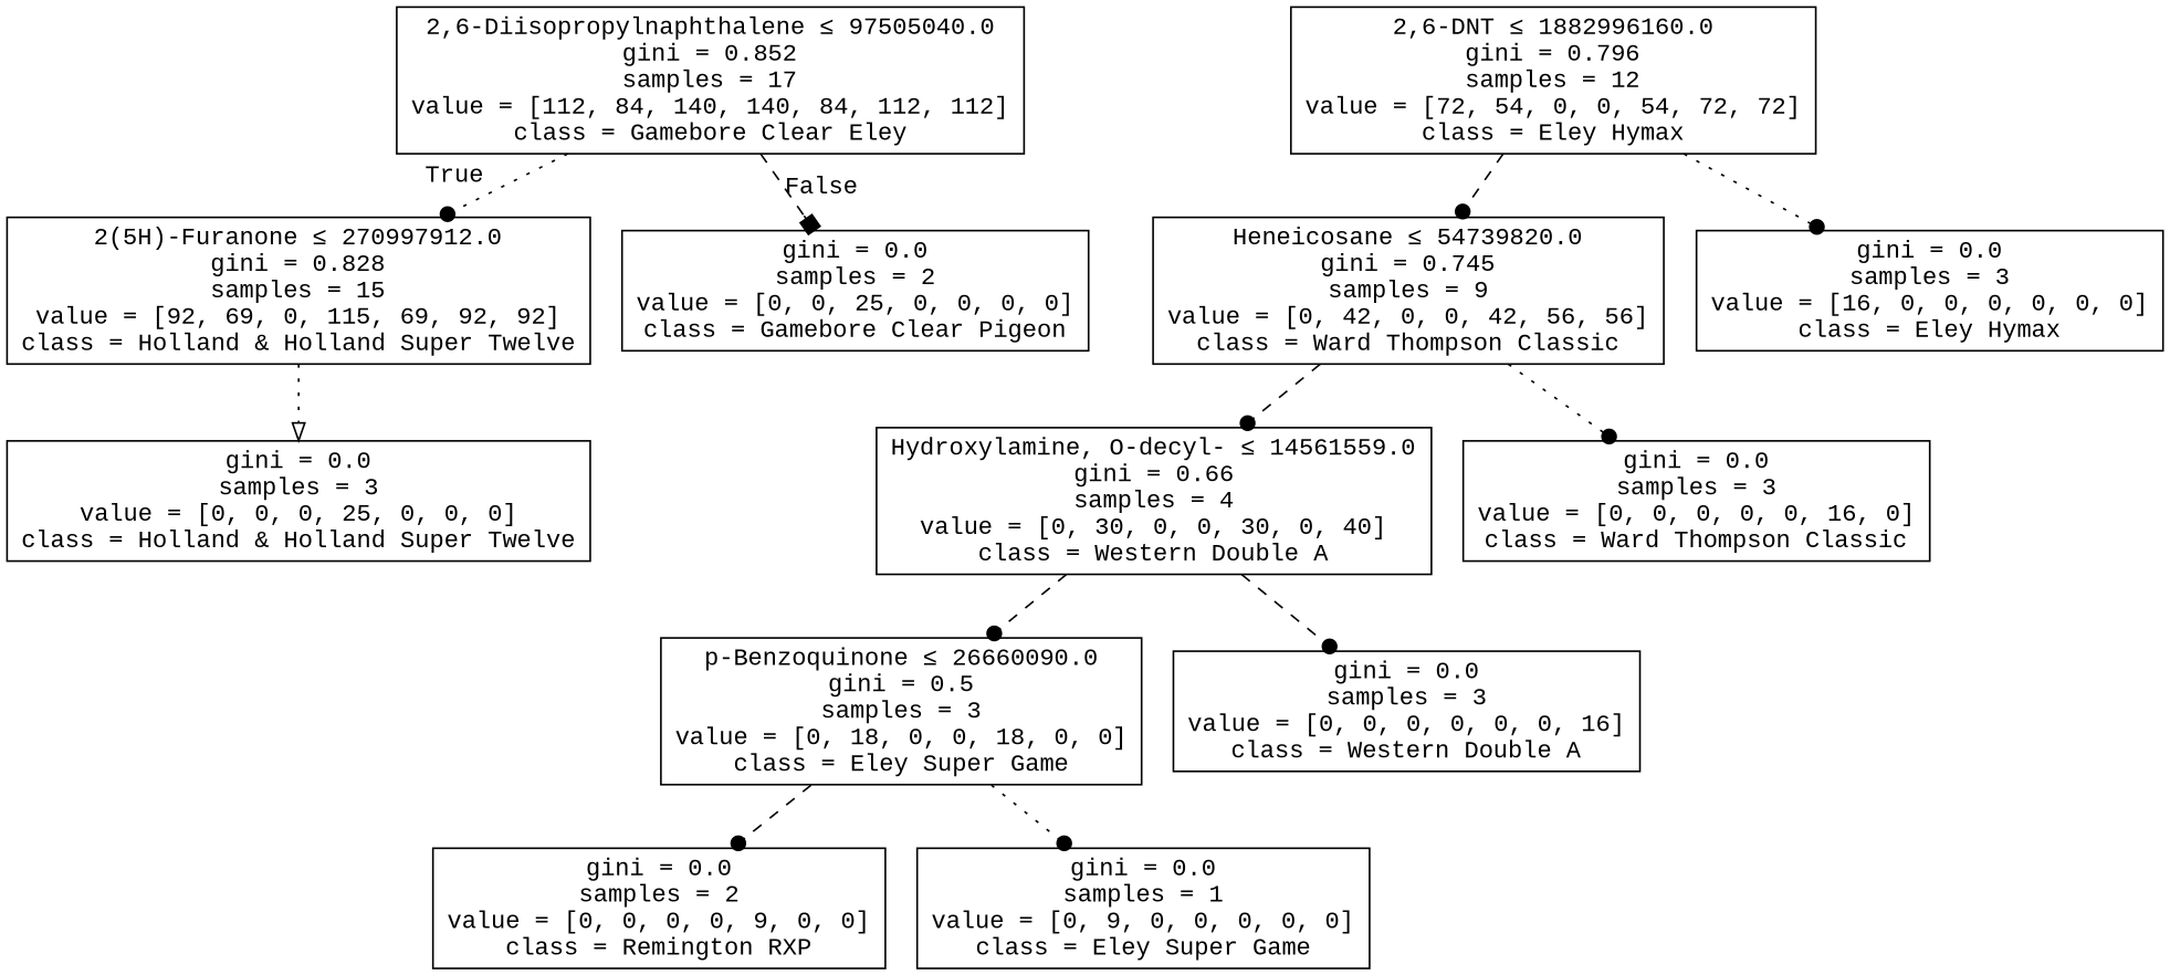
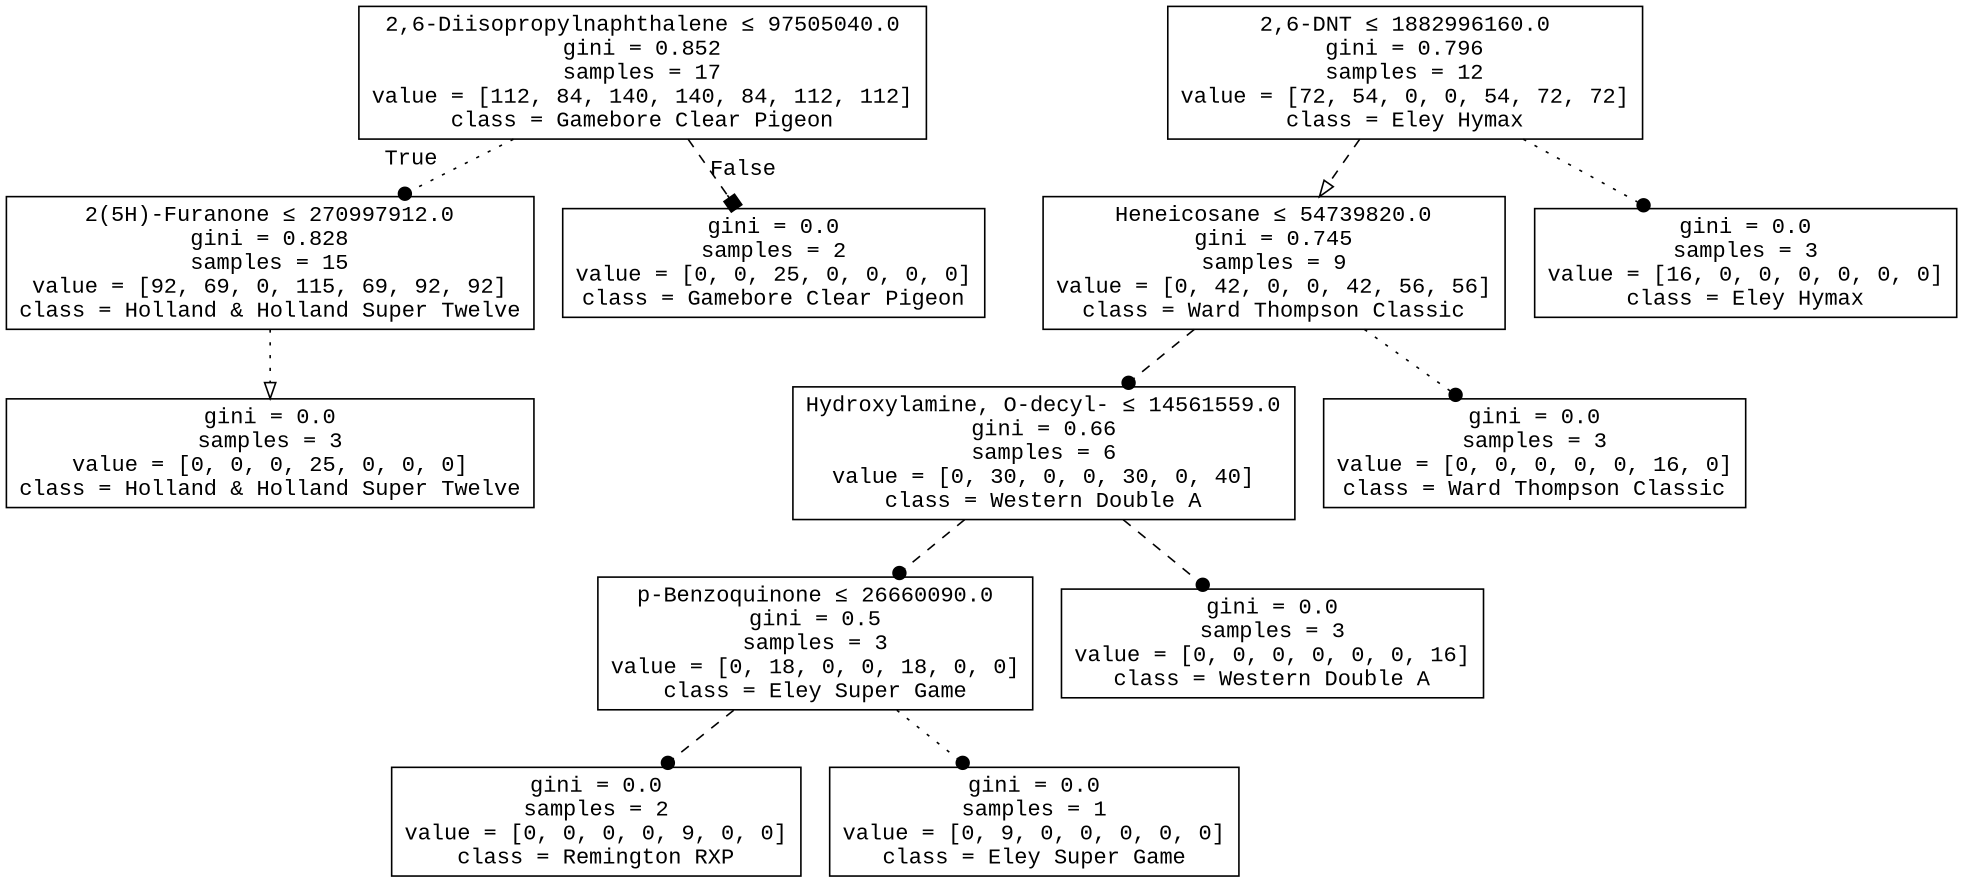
  digraph {
    fontname="Liberation Mono"
    node [fontname="Liberation Mono" shape=box]
    edge [arrowhead=dot fontname="Liberation Mono" style=dashed]
-   n1 [label=<2,6-Diisopropylnaphthalene &le; 97505040.0<br/>gini = 0.852<br/>samples = 17<br/>value = [112, 84, 140, 140, 84, 112, 112]<br/>class = Gamebore Clear Eley>]
+   n1 [label=<2,6-Diisopropylnaphthalene &le; 97505040.0<br/>gini = 0.852<br/>samples = 17<br/>value = [112, 84, 140, 140, 84, 112, 112]<br/>class = Gamebore Clear Pigeon>]
    n2 [label=<2(5H)-Furanone &le; 270997912.0<br/>gini = 0.828<br/>samples = 15<br/>value = [92, 69, 0, 115, 69, 92, 92]<br/>class = Holland &amp; Holland Super Twelve>]
    n3 [label=<gini = 0.0<br/>samples = 2<br/>value = [0, 0, 25, 0, 0, 0, 0]<br/>class = Gamebore Clear Pigeon>]
    n4 [label=<gini = 0.0<br/>samples = 3<br/>value = [0, 0, 0, 25, 0, 0, 0]<br/>class = Holland &amp; Holland Super Twelve>]
    n5 [label=<2,6-DNT &le; 1882996160.0<br/>gini = 0.796<br/>samples = 12<br/>value = [72, 54, 0, 0, 54, 72, 72]<br/>class = Eley Hymax>]
    n6 [label=<Heneicosane &le; 54739820.0<br/>gini = 0.745<br/>samples = 9<br/>value = [0, 42, 0, 0, 42, 56, 56]<br/>class = Ward Thompson Classic>]
    n7 [label=<gini = 0.0<br/>samples = 3<br/>value = [16, 0, 0, 0, 0, 0, 0]<br/>class = Eley Hymax>]
-   n8 [label=<Hydroxylamine, O-decyl- &le; 14561559.0<br/>gini = 0.66<br/>samples = 4<br/>value = [0, 30, 0, 0, 30, 0, 40]<br/>class = Western Double A>]
+   n8 [label=<Hydroxylamine, O-decyl- &le; 14561559.0<br/>gini = 0.66<br/>samples = 6<br/>value = [0, 30, 0, 0, 30, 0, 40]<br/>class = Western Double A>]
    n9 [label=<gini = 0.0<br/>samples = 3<br/>value = [0, 0, 0, 0, 0, 16, 0]<br/>class = Ward Thompson Classic>]
    n10 [label=<p-Benzoquinone &le; 26660090.0<br/>gini = 0.5<br/>samples = 3<br/>value = [0, 18, 0, 0, 18, 0, 0]<br/>class = Eley Super Game>]
    n11 [label=<gini = 0.0<br/>samples = 3<br/>value = [0, 0, 0, 0, 0, 0, 16]<br/>class = Western Double A>]
    n12 [label=<gini = 0.0<br/>samples = 2<br/>value = [0, 0, 0, 0, 9, 0, 0]<br/>class = Remington RXP>]
    n13 [label=<gini = 0.0<br/>samples = 1<br/>value = [0, 9, 0, 0, 0, 0, 0]<br/>class = Eley Super Game>]
    n1 -> n2 [headlabel=True labelangle=45 labeldistance=2.5 style=dotted]
    n1 -> n3 [arrowhead=box headlabel=False labelangle=-45 labeldistance=2.5]
    n2 -> n4 [arrowhead=onormal style=dotted]
-   n5 -> n6
+   n5 -> n6 [arrowhead=onormal]
    n5 -> n7 [style=dotted]
    n6 -> n8
    n6 -> n9 [style=dotted]
    n8 -> n10
    n8 -> n11
    n10 -> n12
    n10 -> n13 [style=dotted]
  }
